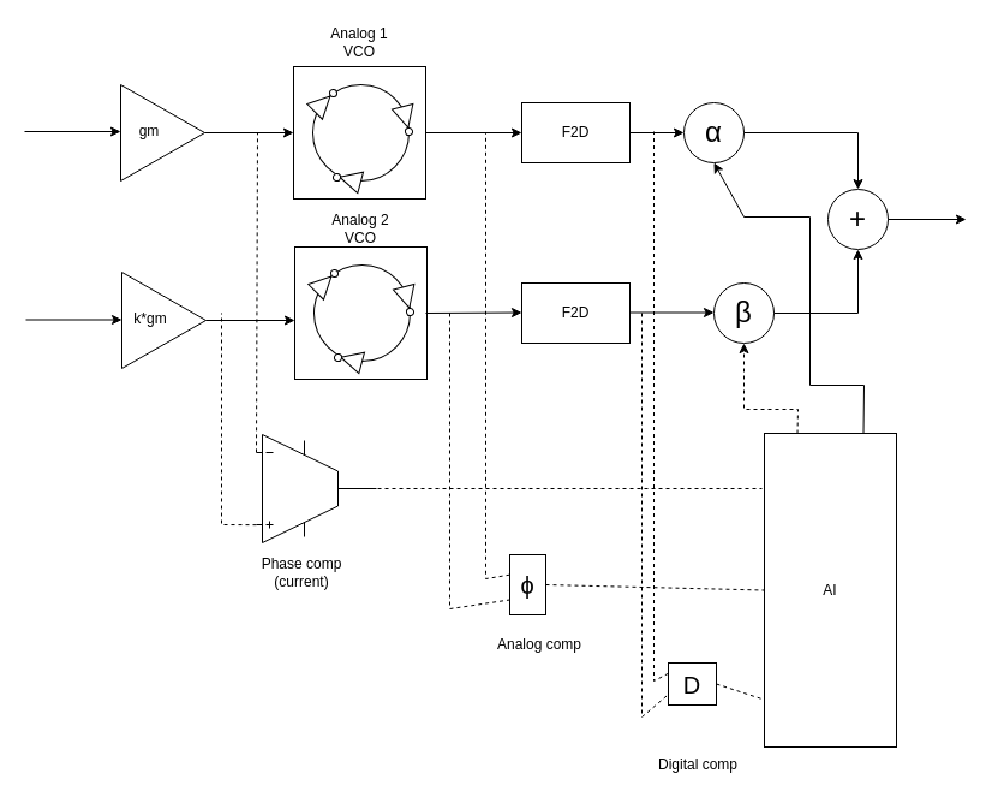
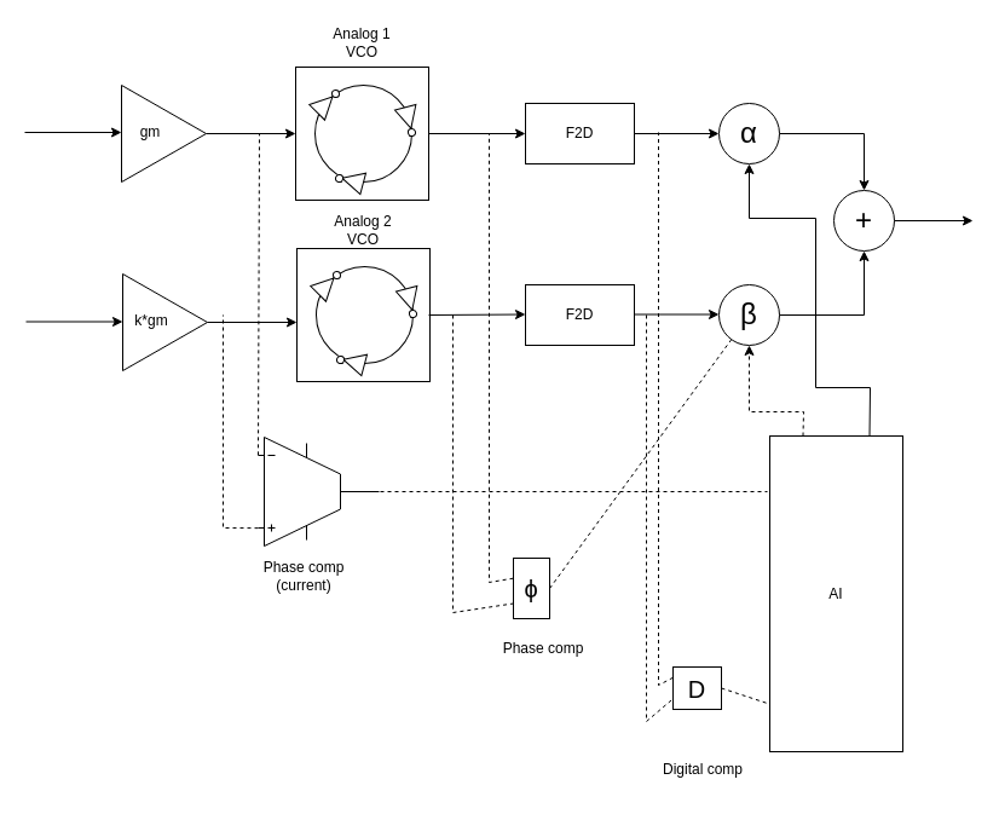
  <mxCell id="0" />
  <mxCell id="1" parent="0" />
  <mxCell id="2" value="" style="rounded=0;whiteSpace=wrap;html=1;" vertex="1" parent="1"><mxGeometry x="244" y="54.996" width="110" height="110" as="geometry" /></mxCell>
  <mxCell id="3" value="" style="ellipse;whiteSpace=wrap;html=1;aspect=fixed;rotation=-135;" vertex="1" parent="1"><mxGeometry x="260" y="69.996" width="80" height="80" as="geometry" /></mxCell>
  <mxCell id="4" value="" style="group;rotation=-165;" vertex="1" connectable="0" parent="1"><mxGeometry x="276" y="138.996" width="24" height="18" as="geometry" /></mxCell>
  <mxCell id="5" value="" style="triangle;whiteSpace=wrap;html=1;rotation=-165;" vertex="1" parent="4"><mxGeometry x="6" y="1" width="18" height="18" as="geometry" /></mxCell>
  <mxCell id="6" value="" style="ellipse;whiteSpace=wrap;html=1;aspect=fixed;rotation=-165;" vertex="1" parent="4"><mxGeometry x="1" y="5" width="6" height="6" as="geometry" /></mxCell>
  <mxCell id="7" value="" style="triangle;whiteSpace=wrap;html=1;rotation=-45;" vertex="1" parent="1"><mxGeometry x="259" y="76.996" width="18" height="18" as="geometry" /></mxCell>
  <mxCell id="8" value="" style="ellipse;whiteSpace=wrap;html=1;aspect=fixed;rotation=-186;" vertex="1" parent="1"><mxGeometry x="274" y="73.996" width="6" height="6" as="geometry" /></mxCell>
  <mxCell id="9" value="" style="group;rotation=-285;" vertex="1" connectable="0" parent="1"><mxGeometry x="325" y="90.996" width="24" height="18" as="geometry" /></mxCell>
  <mxCell id="10" value="" style="triangle;whiteSpace=wrap;html=1;rotation=-285;" vertex="1" parent="9"><mxGeometry x="3" y="-3" width="18" height="18" as="geometry" /></mxCell>
  <mxCell id="11" value="" style="ellipse;whiteSpace=wrap;html=1;aspect=fixed;rotation=-285;" vertex="1" parent="9"><mxGeometry x="12" y="15" width="6" height="6" as="geometry" /></mxCell>
  <mxCell id="12" value="Analog 1 VCO" style="text;html=1;align=center;verticalAlign=middle;whiteSpace=wrap;rounded=0;" vertex="1" parent="1"><mxGeometry x="269" y="20" width="60" height="30" as="geometry" /></mxCell>
  <mxCell id="13" value="" style="group;rotation=-135;" vertex="1" connectable="0" parent="1"><mxGeometry x="254" y="209.996" width="110" height="100.004" as="geometry" /></mxCell>
  <mxCell id="14" value="" style="rounded=0;whiteSpace=wrap;html=1;" vertex="1" parent="13"><mxGeometry x="-9" y="-5" width="110" height="110" as="geometry" /></mxCell>
  <mxCell id="15" value="" style="ellipse;whiteSpace=wrap;html=1;aspect=fixed;rotation=-135;" vertex="1" parent="13"><mxGeometry x="7" y="10" width="80" height="80" as="geometry" /></mxCell>
  <mxCell id="16" value="" style="group;rotation=-165;" vertex="1" connectable="0" parent="13"><mxGeometry x="23" y="79" width="24" height="18" as="geometry" /></mxCell>
  <mxCell id="17" value="" style="triangle;whiteSpace=wrap;html=1;rotation=-165;" vertex="1" parent="16"><mxGeometry x="6" y="1" width="18" height="18" as="geometry" /></mxCell>
  <mxCell id="18" value="" style="ellipse;whiteSpace=wrap;html=1;aspect=fixed;rotation=-165;" vertex="1" parent="16"><mxGeometry x="1" y="5" width="6" height="6" as="geometry" /></mxCell>
  <mxCell id="19" value="" style="triangle;whiteSpace=wrap;html=1;rotation=-45;" vertex="1" parent="13"><mxGeometry x="6" y="17" width="18" height="18" as="geometry" /></mxCell>
  <mxCell id="20" value="" style="ellipse;whiteSpace=wrap;html=1;aspect=fixed;rotation=-186;" vertex="1" parent="13"><mxGeometry x="21" y="14" width="6" height="6" as="geometry" /></mxCell>
  <mxCell id="21" value="" style="group;rotation=-285;" vertex="1" connectable="0" parent="13"><mxGeometry x="72" y="31" width="24" height="18" as="geometry" /></mxCell>
  <mxCell id="22" value="" style="triangle;whiteSpace=wrap;html=1;rotation=-285;" vertex="1" parent="21"><mxGeometry x="3" y="-3" width="18" height="18" as="geometry" /></mxCell>
  <mxCell id="23" value="" style="ellipse;whiteSpace=wrap;html=1;aspect=fixed;rotation=-285;" vertex="1" parent="21"><mxGeometry x="12" y="15" width="6" height="6" as="geometry" /></mxCell>
  <mxCell id="24" value="Analog 2 VCO" style="text;html=1;align=center;verticalAlign=middle;whiteSpace=wrap;rounded=0;" vertex="1" parent="1"><mxGeometry x="270" y="175" width="60" height="30" as="geometry" /></mxCell>
  <mxCell id="25" value="" style="group" vertex="1" connectable="0" parent="1"><mxGeometry x="94" y="70" width="76" height="80" as="geometry" /></mxCell>
  <mxCell id="26" value="" style="triangle;whiteSpace=wrap;html=1;" vertex="1" parent="25"><mxGeometry x="6" width="70" height="80" as="geometry" /></mxCell>
  <mxCell id="27" value="gm" style="text;html=1;align=center;verticalAlign=middle;whiteSpace=wrap;rounded=0;" vertex="1" parent="25"><mxGeometry y="24" width="60" height="30" as="geometry" /></mxCell>
  <mxCell id="28" value="" style="endArrow=classic;html=1;rounded=0;exitX=1;exitY=0.5;exitDx=0;exitDy=0;entryX=0;entryY=0.5;entryDx=0;entryDy=0;" edge="1" parent="1" source="26" target="2"><mxGeometry width="50" height="50" relative="1" as="geometry"><mxPoint x="464" y="-70" as="sourcePoint" /><mxPoint x="514" y="-120" as="targetPoint" /></mxGeometry></mxCell>
  <mxCell id="29" value="" style="group" vertex="1" connectable="0" parent="1"><mxGeometry x="95" y="226" width="76" height="80" as="geometry" /></mxCell>
  <mxCell id="30" value="" style="triangle;whiteSpace=wrap;html=1;" vertex="1" parent="29"><mxGeometry x="6" width="70" height="80" as="geometry" /></mxCell>
  <mxCell id="31" value="k*gm" style="text;html=1;align=center;verticalAlign=middle;whiteSpace=wrap;rounded=0;" vertex="1" parent="29"><mxGeometry y="24" width="60" height="30" as="geometry" /></mxCell>
  <mxCell id="32" value="" style="endArrow=classic;html=1;rounded=0;exitX=1;exitY=0.5;exitDx=0;exitDy=0;entryX=0;entryY=0.5;entryDx=0;entryDy=0;" edge="1" parent="1" source="30"><mxGeometry width="50" height="50" relative="1" as="geometry"><mxPoint x="465" y="86" as="sourcePoint" /><mxPoint x="245" y="266" as="targetPoint" /></mxGeometry></mxCell>
  <mxCell id="33" value="" style="endArrow=classic;html=1;rounded=0;" edge="1" parent="1"><mxGeometry width="50" height="50" relative="1" as="geometry"><mxPoint x="20" y="109" as="sourcePoint" /><mxPoint x="100" y="109" as="targetPoint" /></mxGeometry></mxCell>
  <mxCell id="34" value="" style="endArrow=classic;html=1;rounded=0;" edge="1" parent="1"><mxGeometry width="50" height="50" relative="1" as="geometry"><mxPoint x="21" y="265.5" as="sourcePoint" /><mxPoint x="101" y="265.5" as="targetPoint" /></mxGeometry></mxCell>
  <mxCell id="35" value="AI" style="rounded=0;whiteSpace=wrap;html=1;" vertex="1" parent="1"><mxGeometry x="636" y="360" width="110" height="261" as="geometry" /></mxCell>
  <mxCell id="36" value="F2D" style="rounded=0;whiteSpace=wrap;html=1;" vertex="1" parent="1"><mxGeometry x="434" y="85" width="90" height="50" as="geometry" /></mxCell>
  <mxCell id="37" value="F2D" style="rounded=0;whiteSpace=wrap;html=1;" vertex="1" parent="1"><mxGeometry x="434" y="235" width="90" height="50" as="geometry" /></mxCell>
  <mxCell id="38" value="" style="endArrow=classic;html=1;rounded=0;exitX=1;exitY=0.5;exitDx=0;exitDy=0;entryX=0;entryY=0.5;entryDx=0;entryDy=0;" edge="1" parent="1" source="2" target="36"><mxGeometry width="50" height="50" relative="1" as="geometry"><mxPoint x="564" y="40" as="sourcePoint" /><mxPoint x="614" y="-10" as="targetPoint" /></mxGeometry></mxCell>
  <mxCell id="39" value="" style="endArrow=classic;html=1;rounded=0;entryX=0;entryY=0.5;entryDx=0;entryDy=0;" edge="1" parent="1"><mxGeometry width="50" height="50" relative="1" as="geometry"><mxPoint x="354" y="260" as="sourcePoint" /><mxPoint x="434" y="259.5" as="targetPoint" /></mxGeometry></mxCell>
- <mxCell id="40" value="&lt;h1 id=&quot;gen-h1-1-00000001&quot; class=&quot;navigable-headline&quot;&gt;&lt;span style=&quot;font-weight: normal;&quot; class=&quot;code char&quot;&gt;α&lt;/span&gt;&lt;/h1&gt;" style="ellipse;whiteSpace=wrap;html=1;aspect=fixed;" vertex="1" parent="1"><mxGeometry x="569" y="85" width="50" height="50" as="geometry" /></mxCell>
+ <mxCell id="40" value="&lt;h1 id=&quot;gen-h1-1-00000001&quot; class=&quot;navigable-headline&quot;&gt;&lt;span style=&quot;font-weight: normal;&quot; class=&quot;code char&quot;&gt;α&lt;/span&gt;&lt;/h1&gt;" style="ellipse;whiteSpace=wrap;html=1;aspect=fixed;" vertex="1" parent="1"><mxGeometry x="594" y="85" width="50" height="50" as="geometry" /></mxCell>
  <mxCell id="41" value="&lt;h1 id=&quot;gen-h1-1-00000001&quot; class=&quot;navigable-headline&quot;&gt;&lt;span style=&quot;font-weight: normal;&quot; class=&quot;code char&quot;&gt;β&lt;/span&gt;&lt;/h1&gt;" style="ellipse;whiteSpace=wrap;html=1;aspect=fixed;" vertex="1" parent="1"><mxGeometry x="594" y="235" width="50" height="50" as="geometry" /></mxCell>
  <mxCell id="42" value="" style="endArrow=classic;html=1;rounded=0;exitX=1;exitY=0.5;exitDx=0;exitDy=0;" edge="1" parent="1" source="36" target="40"><mxGeometry width="50" height="50" relative="1" as="geometry"><mxPoint x="704" y="250" as="sourcePoint" /><mxPoint x="754" y="200" as="targetPoint" /></mxGeometry></mxCell>
  <mxCell id="43" value="" style="endArrow=classic;html=1;rounded=0;exitX=1;exitY=0.5;exitDx=0;exitDy=0;" edge="1" parent="1"><mxGeometry width="50" height="50" relative="1" as="geometry"><mxPoint x="524" y="259.5" as="sourcePoint" /><mxPoint x="594" y="259.5" as="targetPoint" /></mxGeometry></mxCell>
  <mxCell id="44" value="&lt;h1 id=&quot;gen-h1-1-00000001&quot; class=&quot;navigable-headline&quot;&gt;&lt;span style=&quot;font-weight: normal;&quot;&gt;+&lt;/span&gt;&lt;/h1&gt;" style="ellipse;whiteSpace=wrap;html=1;aspect=fixed;" vertex="1" parent="1"><mxGeometry x="689" y="157" width="50" height="50" as="geometry" /></mxCell>
  <mxCell id="45" value="" style="endArrow=classic;html=1;rounded=0;exitX=1;exitY=0.5;exitDx=0;exitDy=0;entryX=0.5;entryY=0;entryDx=0;entryDy=0;" edge="1" parent="1" source="40" target="44"><mxGeometry width="50" height="50" relative="1" as="geometry"><mxPoint x="694" y="10" as="sourcePoint" /><mxPoint x="744" y="-40" as="targetPoint" /><Array as="points"><mxPoint x="714" y="110" /></Array></mxGeometry></mxCell>
  <mxCell id="46" value="" style="endArrow=classic;html=1;rounded=0;exitX=1;exitY=0.5;exitDx=0;exitDy=0;entryX=0.5;entryY=1;entryDx=0;entryDy=0;" edge="1" parent="1" source="41" target="44"><mxGeometry width="50" height="50" relative="1" as="geometry"><mxPoint x="694" y="10" as="sourcePoint" /><mxPoint x="744" y="-40" as="targetPoint" /><Array as="points"><mxPoint x="714" y="260" /></Array></mxGeometry></mxCell>
  <mxCell id="47" value="" style="endArrow=classic;html=1;rounded=0;exitX=1;exitY=0.5;exitDx=0;exitDy=0;" edge="1" parent="1" source="44"><mxGeometry width="50" height="50" relative="1" as="geometry"><mxPoint x="794" y="185" as="sourcePoint" /><mxPoint x="804" y="182" as="targetPoint" /></mxGeometry></mxCell>
  <mxCell id="48" value="" style="endArrow=none;dashed=1;html=1;rounded=0;exitX=0;exitY=0.165;exitDx=0;exitDy=0;exitPerimeter=0;" edge="1" parent="1" source="49"><mxGeometry width="50" height="50" relative="1" as="geometry"><mxPoint x="214" y="410" as="sourcePoint" /><mxPoint x="214" y="110" as="targetPoint" /></mxGeometry></mxCell>
  <mxCell id="49" value="" style="verticalLabelPosition=bottom;shadow=0;dashed=0;align=center;html=1;verticalAlign=top;shape=mxgraph.electrical.abstract.ota_1;" vertex="1" parent="1"><mxGeometry x="213" y="361" width="100" height="90" as="geometry" /></mxCell>
  <mxCell id="50" value="Phase comp (current)" style="text;html=1;align=center;verticalAlign=middle;whiteSpace=wrap;rounded=0;" vertex="1" parent="1"><mxGeometry x="204" y="461" width="94" height="30" as="geometry" /></mxCell>
  <mxCell id="51" value="" style="endArrow=none;dashed=1;html=1;rounded=0;exitX=0;exitY=0.835;exitDx=0;exitDy=0;exitPerimeter=0;" edge="1" parent="1" source="49"><mxGeometry width="50" height="50" relative="1" as="geometry"><mxPoint x="184" y="563" as="sourcePoint" /><mxPoint x="184" y="260" as="targetPoint" /><Array as="points"><mxPoint x="184" y="436" /></Array></mxGeometry></mxCell>
  <mxCell id="52" value="" style="endArrow=none;dashed=1;html=1;rounded=0;" edge="1" parent="1"><mxGeometry width="50" height="50" relative="1" as="geometry"><mxPoint x="314" y="406" as="sourcePoint" /><mxPoint x="634" y="406" as="targetPoint" /></mxGeometry></mxCell>
  <mxCell id="53" value="&lt;h1 id=&quot;gen-h1-1-00000001&quot; class=&quot;navigable-headline&quot;&gt;&lt;span style=&quot;font-weight: normal;&quot; class=&quot;code char&quot;&gt;&lt;font style=&quot;font-size: 20px;&quot;&gt;ϕ&lt;/font&gt;&lt;/span&gt;&lt;/h1&gt;" style="rounded=0;whiteSpace=wrap;html=1;" vertex="1" parent="1"><mxGeometry x="424" y="461" width="30" height="50" as="geometry" /></mxCell>
  <mxCell id="54" value="" style="endArrow=none;dashed=1;html=1;rounded=0;exitX=0;exitY=0.333;exitDx=0;exitDy=0;exitPerimeter=0;" edge="1" parent="1" source="53"><mxGeometry width="50" height="50" relative="1" as="geometry"><mxPoint x="694" y="290" as="sourcePoint" /><mxPoint x="404" y="110" as="targetPoint" /><Array as="points"><mxPoint x="404" y="481" /></Array></mxGeometry></mxCell>
  <mxCell id="55" value="" style="endArrow=none;dashed=1;html=1;rounded=0;entryX=0;entryY=0.75;entryDx=0;entryDy=0;" edge="1" parent="1" target="53"><mxGeometry width="50" height="50" relative="1" as="geometry"><mxPoint x="374" y="260" as="sourcePoint" /><mxPoint x="744" y="240" as="targetPoint" /><Array as="points"><mxPoint x="374" y="506" /></Array></mxGeometry></mxCell>
- <mxCell id="56" value="Analog comp" style="text;html=1;align=center;verticalAlign=middle;whiteSpace=wrap;rounded=0;" vertex="1" parent="1"><mxGeometry x="402" y="521" width="94" height="30" as="geometry" /></mxCell>
+ <mxCell id="56" value="Phase comp" style="text;html=1;align=center;verticalAlign=middle;whiteSpace=wrap;rounded=0;" vertex="1" parent="1"><mxGeometry x="402" y="521" width="94" height="30" as="geometry" /></mxCell>
  <mxCell id="57" value="" style="endArrow=classic;html=1;rounded=0;exitX=0.25;exitY=0;exitDx=0;exitDy=0;entryX=0.5;entryY=1;entryDx=0;entryDy=0;dashed=1;" edge="1" parent="1" source="35" target="41"><mxGeometry width="50" height="50" relative="1" as="geometry"><mxPoint x="584" y="400" as="sourcePoint" /><mxPoint x="634" y="350" as="targetPoint" /><Array as="points"><mxPoint x="664" y="340" /><mxPoint x="619" y="340" /></Array></mxGeometry></mxCell>
  <mxCell id="58" value="" style="endArrow=classic;html=1;rounded=0;exitX=0.75;exitY=0;exitDx=0;exitDy=0;entryX=0.5;entryY=1;entryDx=0;entryDy=0;" edge="1" parent="1" source="35" target="40"><mxGeometry width="50" height="50" relative="1" as="geometry"><mxPoint x="584" y="400" as="sourcePoint" /><mxPoint x="634" y="350" as="targetPoint" /><Array as="points"><mxPoint x="719" y="320" /><mxPoint x="674" y="320" /><mxPoint x="674" y="180" /><mxPoint x="619" y="180" /></Array></mxGeometry></mxCell>
  <mxCell id="59" value="&lt;h1 id=&quot;gen-h1-1-00000001&quot; class=&quot;navigable-headline&quot;&gt;&lt;span style=&quot;font-weight: normal;&quot; class=&quot;code char&quot;&gt;&lt;font style=&quot;font-size: 20px;&quot;&gt;D&lt;/font&gt;&lt;/span&gt;&lt;/h1&gt;" style="rounded=0;whiteSpace=wrap;html=1;" vertex="1" parent="1"><mxGeometry x="556" y="551" width="40" height="35" as="geometry" /></mxCell>
  <mxCell id="60" value="Digital comp" style="text;html=1;align=center;verticalAlign=middle;whiteSpace=wrap;rounded=0;" vertex="1" parent="1"><mxGeometry x="534" y="621" width="94" height="30" as="geometry" /></mxCell>
  <mxCell id="61" value="" style="endArrow=none;dashed=1;html=1;rounded=0;exitX=0;exitY=0.25;exitDx=0;exitDy=0;" edge="1" parent="1" source="59"><mxGeometry width="50" height="50" relative="1" as="geometry"><mxPoint x="564" y="519" as="sourcePoint" /><mxPoint x="544" y="109" as="targetPoint" /><Array as="points"><mxPoint x="544" y="566" /></Array></mxGeometry></mxCell>
  <mxCell id="62" value="" style="endArrow=none;dashed=1;html=1;rounded=0;entryX=0;entryY=0.75;entryDx=0;entryDy=0;" edge="1" parent="1" target="59"><mxGeometry width="50" height="50" relative="1" as="geometry"><mxPoint x="534" y="260" as="sourcePoint" /><mxPoint x="584" y="545" as="targetPoint" /><Array as="points"><mxPoint x="534" y="596" /></Array></mxGeometry></mxCell>
- <mxCell id="63" value="" style="endArrow=none;dashed=1;html=1;rounded=0;exitX=1;exitY=0.5;exitDx=0;exitDy=0;entryX=0;entryY=0.5;entryDx=0;entryDy=0;" edge="1" parent="1" source="53" target="35"><mxGeometry width="50" height="50" relative="1" as="geometry"><mxPoint x="544" y="411" as="sourcePoint" /><mxPoint x="594" y="361" as="targetPoint" /></mxGeometry></mxCell>
+ <mxCell id="63" value="" style="endArrow=none;dashed=1;html=1;rounded=0;exitX=1;exitY=0.5;exitDx=0;exitDy=0;" edge="1" parent="1" source="53" target="41"><mxGeometry width="50" height="50" relative="1" as="geometry"><mxPoint x="544" y="411" as="sourcePoint" /><mxPoint x="594" y="361" as="targetPoint" /></mxGeometry></mxCell>
  <mxCell id="64" value="" style="endArrow=none;dashed=1;html=1;rounded=0;exitX=1;exitY=0.5;exitDx=0;exitDy=0;" edge="1" parent="1" source="59"><mxGeometry width="50" height="50" relative="1" as="geometry"><mxPoint x="544" y="411" as="sourcePoint" /><mxPoint x="634" y="581" as="targetPoint" /></mxGeometry></mxCell>
